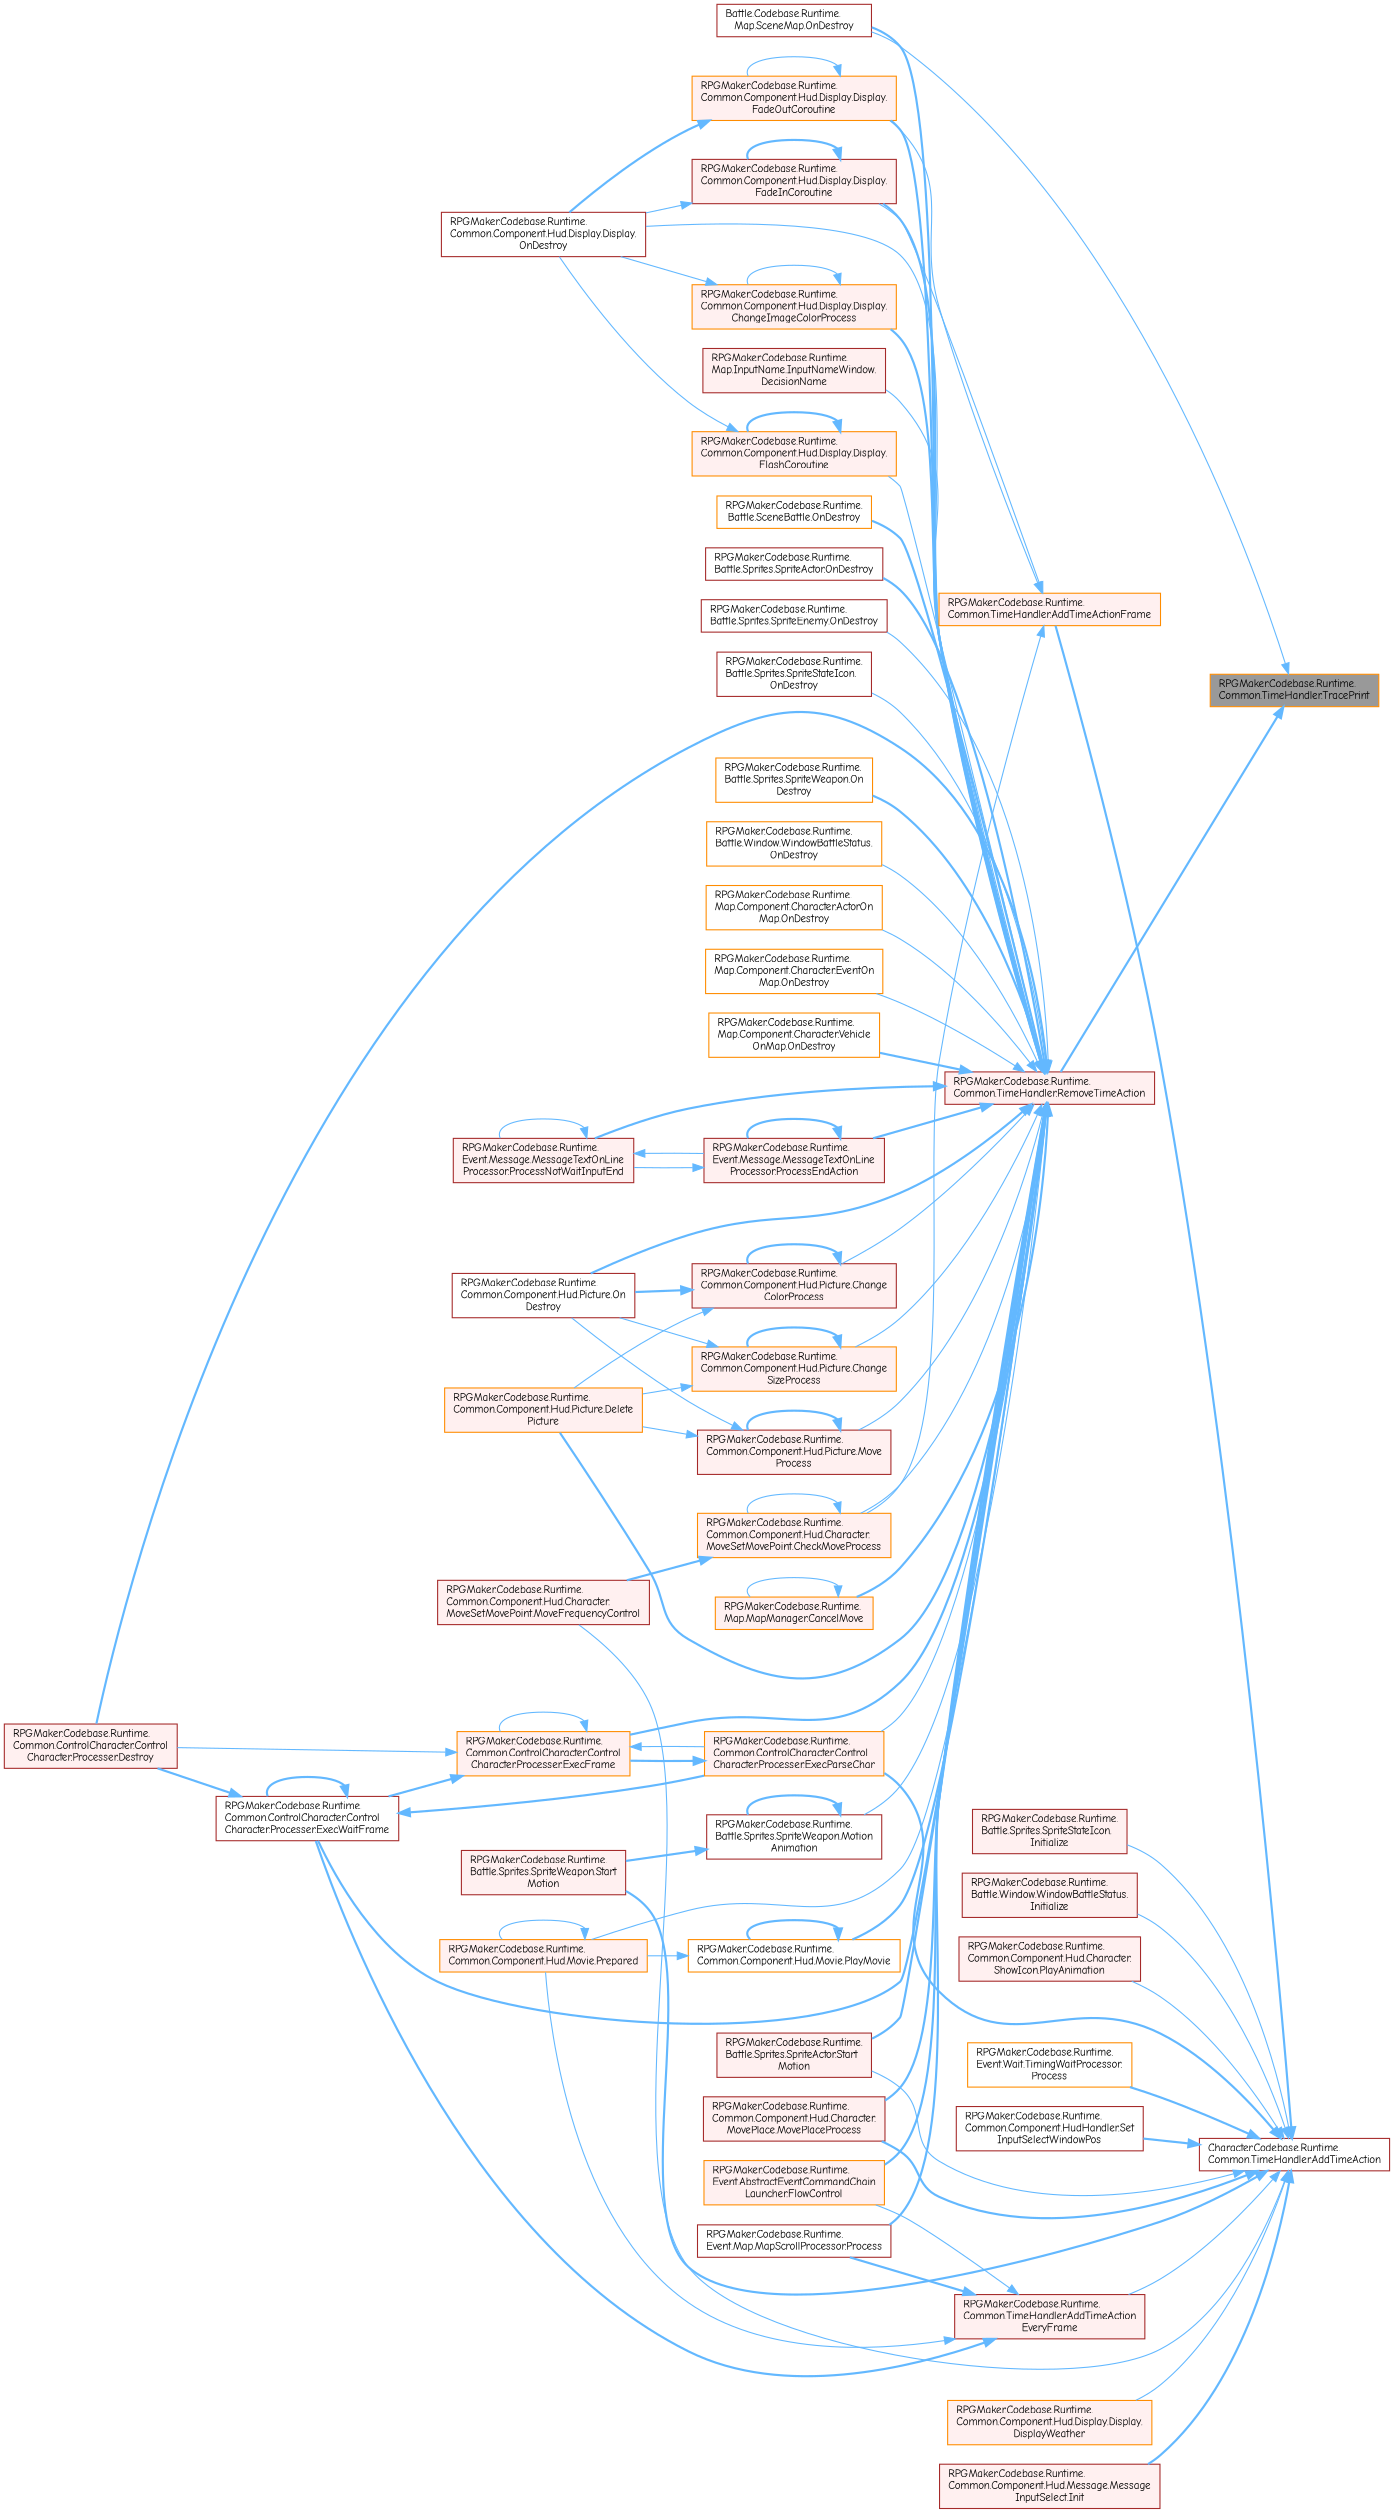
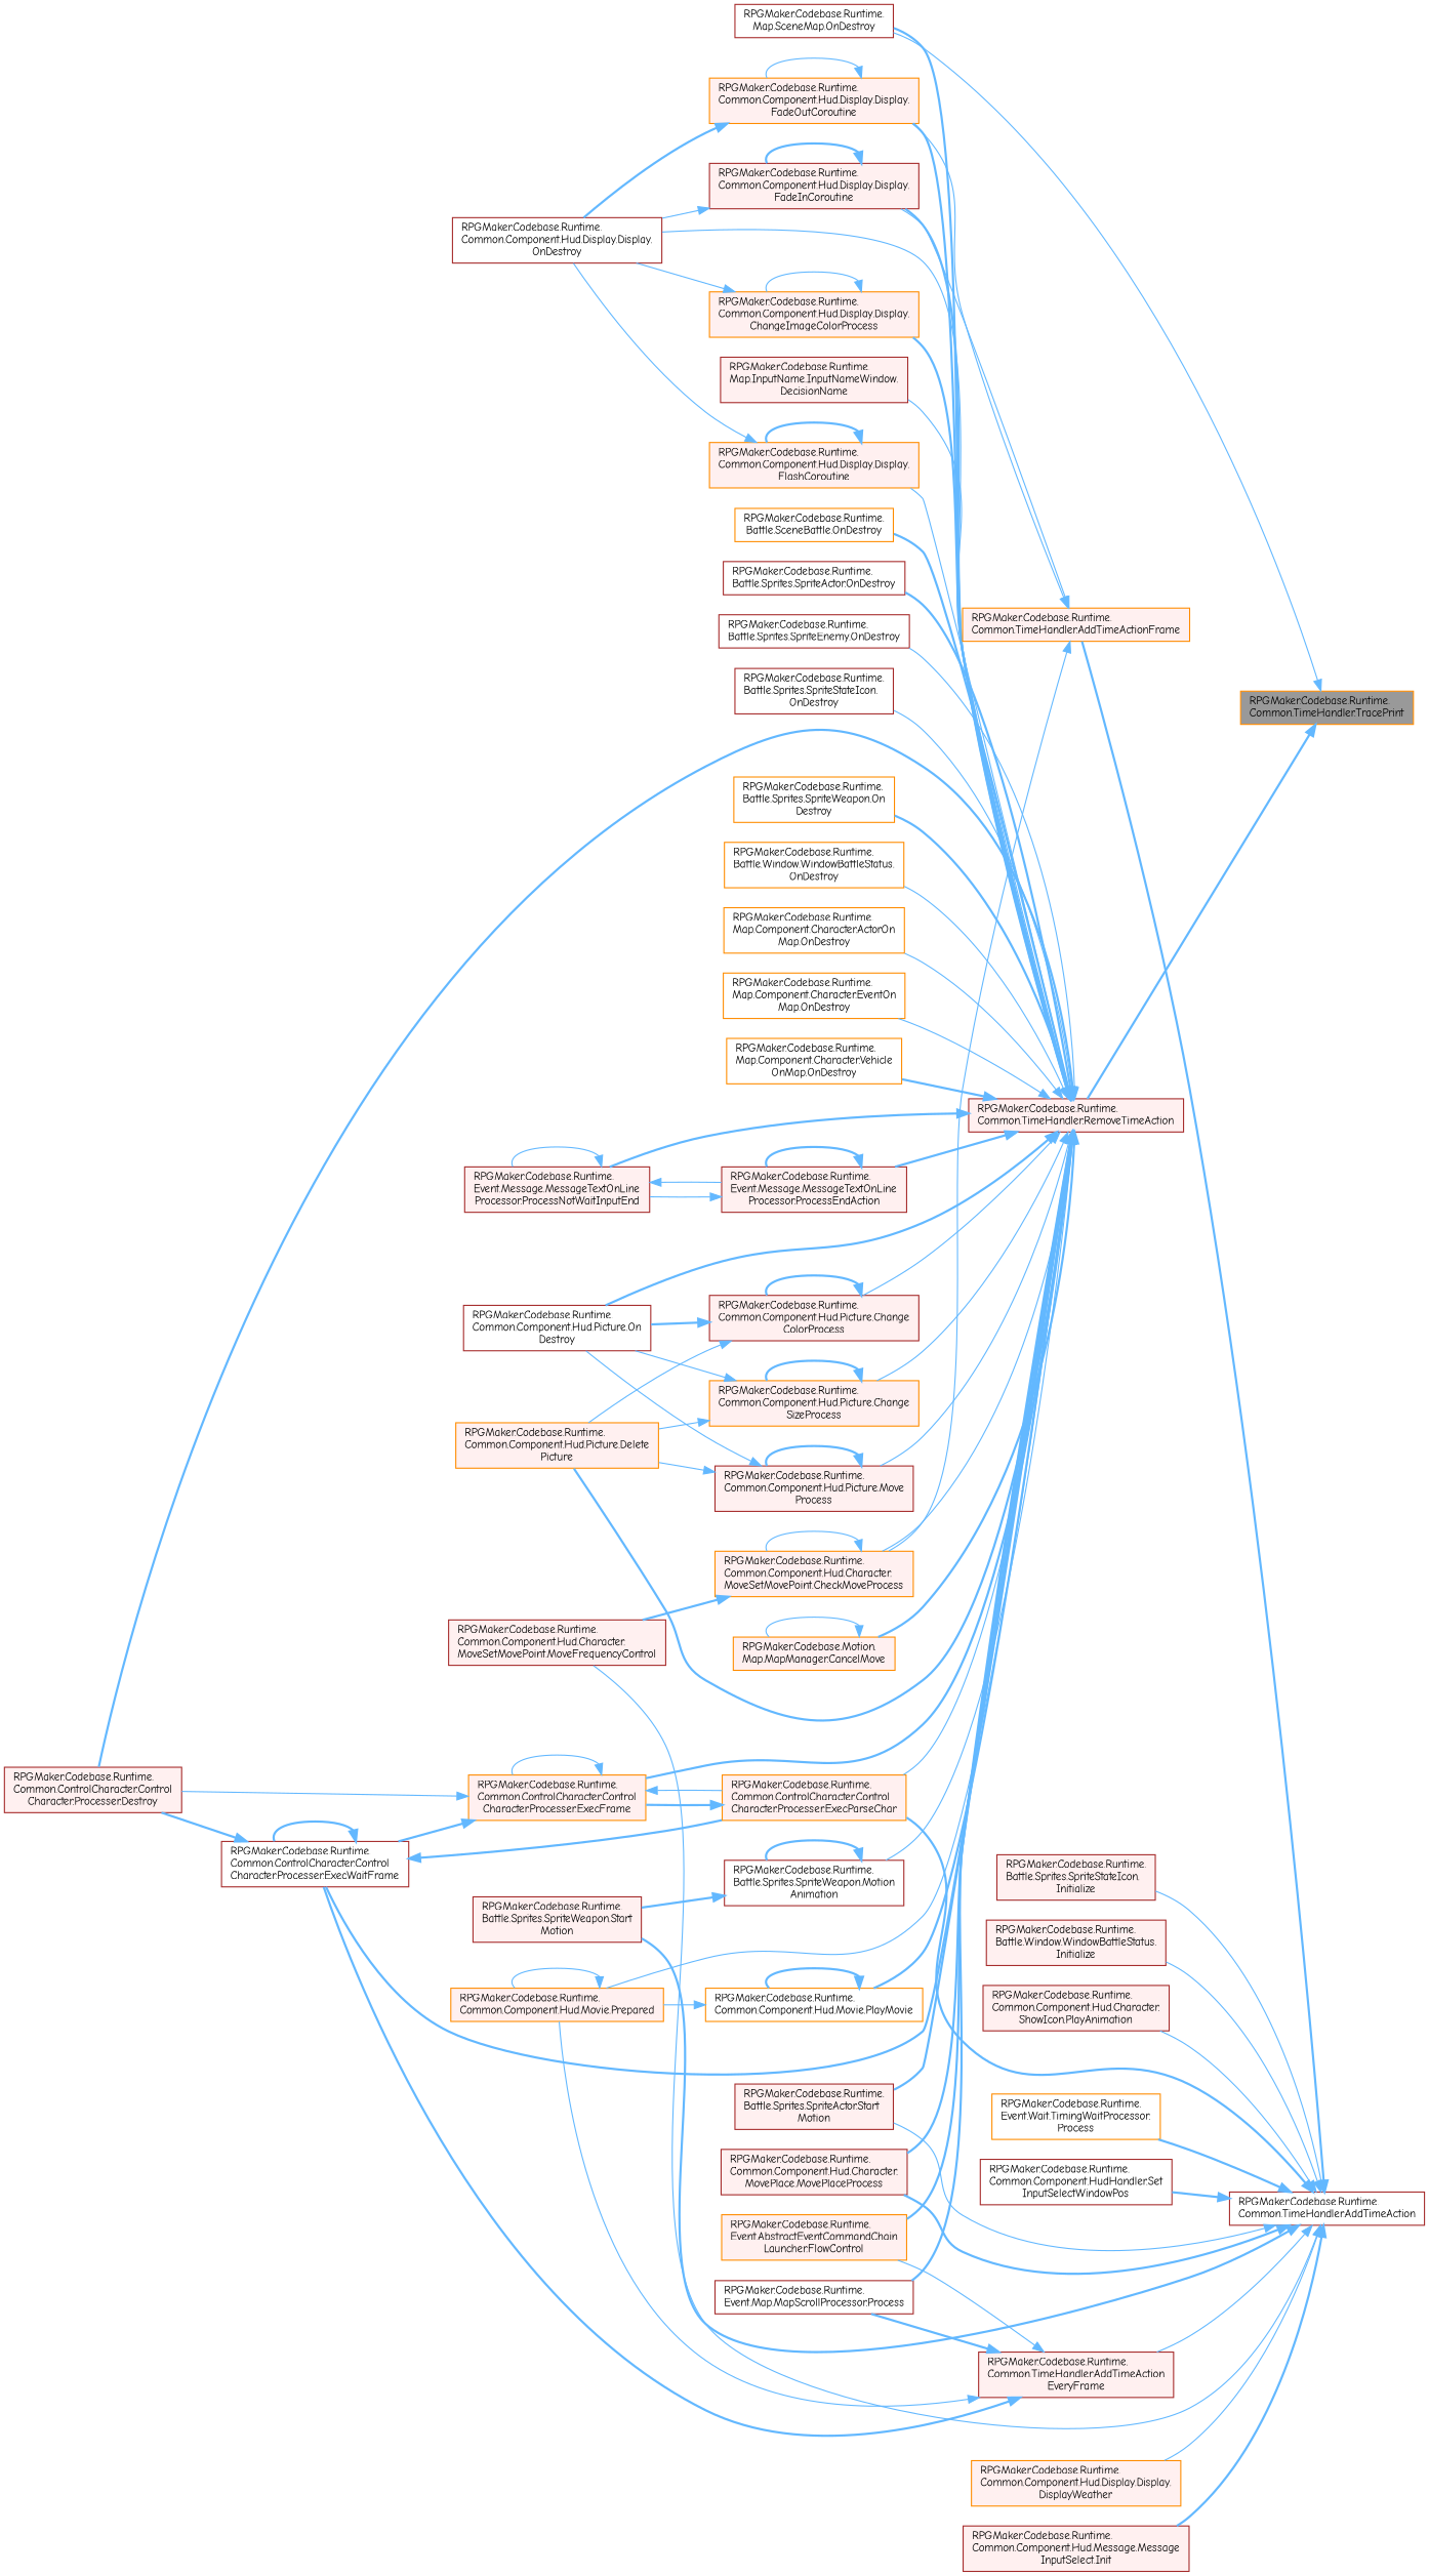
  digraph {
    fontname="Comic Neue"
    rankdir=RL
    node [color=brown fillcolor="#FFF0F0" fontname="Comic Neue" fontsize=10 shape=box style=filled]
    edge [color=steelblue1 dir=back fontname="Comic Neue" fontsize=10 labelfontname=Helvetica labelfontsize=10 style=bold]
    n1 [color=darkorange fillcolor=grey60 fontcolor=black height=0.2 label="RPGMaker.Codebase.Runtime.\lCommon.TimeHandler.TracePrint" width=0.4]
    n2 [height=0.2 label="RPGMaker.Codebase.Runtime.\lCommon.TimeHandler.RemoveTimeAction" width=0.4]
-   n3 [fillcolor=white height=0.2 label="Battle.Codebase.Runtime.\lMap.SceneMap.OnDestroy" width=0.4]
-   n4 [fillcolor=white height=0.2 label="Character.Codebase.Runtime.\lCommon.TimeHandler.AddTimeAction" width=0.4]
+   n3 [fillcolor=white height=0.2 label="RPGMaker.Codebase.Runtime.\lMap.SceneMap.OnDestroy" width=0.4]
+   n4 [fillcolor=white height=0.2 label="RPGMaker.Codebase.Runtime.\lCommon.TimeHandler.AddTimeAction" width=0.4]
    n5 [height=0.2 label="RPGMaker.Codebase.Runtime.\lCommon.TimeHandler.AddTimeAction\lEveryFrame" width=0.4]
    n6 [color=darkorange height=0.2 label="RPGMaker.Codebase.Runtime.\lCommon.ControlCharacter.Control\lCharacter.Processer.ExecParseChar" width=0.4]
    n7 [color=darkorange height=0.2 label="RPGMaker.Codebase.Runtime.\lCommon.TimeHandler.AddTimeActionFrame" width=0.4]
    n8 [height=0.2 label="RPGMaker.Codebase.Runtime.\lCommon.Component.Hud.Character.\lMoveSetMovePoint.MoveFrequencyControl" width=0.4]
    n9 [color=darkorange height=0.2 label="RPGMaker.Codebase.Runtime.\lCommon.Component.Hud.Display.Display.\lDisplayWeather" width=0.4]
    n10 [height=0.2 label="RPGMaker.Codebase.Runtime.\lCommon.Component.Hud.Message.Message\lInputSelect.Init" width=0.4]
    n11 [height=0.2 label="RPGMaker.Codebase.Runtime.\lBattle.Sprites.SpriteStateIcon.\lInitialize" width=0.4]
    n12 [height=0.2 label="RPGMaker.Codebase.Runtime.\lBattle.Window.WindowBattleStatus.\lInitialize" width=0.4]
    n13 [height=0.2 label="RPGMaker.Codebase.Runtime.\lCommon.Component.Hud.Character.\lMovePlace.MovePlaceProcess" width=0.4]
    n14 [height=0.2 label="RPGMaker.Codebase.Runtime.\lCommon.Component.Hud.Character.\lShowIcon.PlayAnimation" width=0.4]
    n15 [color=darkorange fillcolor=white height=0.2 label="RPGMaker.Codebase.Runtime.\lEvent.Wait.TimingWaitProcessor.\lProcess" width=0.4]
    n16 [fillcolor=white height=0.2 label="RPGMaker.Codebase.Runtime.\lCommon.Component.HudHandler.Set\lInputSelectWindowPos" width=0.4]
    n17 [height=0.2 label="RPGMaker.Codebase.Runtime.\lBattle.Sprites.SpriteWeapon.Start\lMotion" width=0.4]
    n18 [height=0.2 label="RPGMaker.Codebase.Runtime.\lBattle.Sprites.SpriteActor.Start\lMotion" width=0.4]
    n19 [fillcolor=white height=0.2 label="RPGMaker.Codebase.Runtime.\lCommon.ControlCharacter.Control\lCharacter.Processer.ExecWaitFrame" width=0.4]
    n20 [color=darkorange height=0.2 label="RPGMaker.Codebase.Runtime.\lEvent.AbstractEventCommandChain\lLauncher.FlowControl" width=0.4]
    n21 [color=darkorange height=0.2 label="RPGMaker.Codebase.Runtime.\lCommon.Component.Hud.Movie.Prepared" width=0.4]
    n22 [fillcolor=white height=0.2 label="RPGMaker.Codebase.Runtime.\lEvent.Map.MapScrollProcessor.Process" width=0.4]
    n23 [height=0.2 label="RPGMaker.Codebase.Runtime.\lCommon.ControlCharacter.Control\lCharacter.Processer.Destroy" width=0.4]
    n24 [color=darkorange height=0.2 label="RPGMaker.Codebase.Runtime.\lCommon.ControlCharacter.Control\lCharacter.Processer.ExecFrame" width=0.4]
    n25 [color=darkorange height=0.2 label="RPGMaker.Codebase.Runtime.\lCommon.Component.Hud.Character.\lMoveSetMovePoint.CheckMoveProcess" width=0.4]
    n26 [height=0.2 label="RPGMaker.Codebase.Runtime.\lCommon.Component.Hud.Display.Display.\lFadeInCoroutine" width=0.4]
    n27 [color=darkorange height=0.2 label="RPGMaker.Codebase.Runtime.\lCommon.Component.Hud.Display.Display.\lFadeOutCoroutine" width=0.4]
    n28 [fillcolor=white height=0.2 label="RPGMaker.Codebase.Runtime.\lCommon.Component.Hud.Display.Display.\lOnDestroy" width=0.4]
-   n29 [color=darkorange height=0.2 label="RPGMaker.Codebase.Runtime.\lMap.MapManager.CancelMove" width=0.4]
+   n29 [color=darkorange height=0.2 label="RPGMaker.Codebase.Motion.\lMap.MapManager.CancelMove" width=0.4]
    n30 [height=0.2 label="RPGMaker.Codebase.Runtime.\lCommon.Component.Hud.Picture.Change\lColorProcess" width=0.4]
    n31 [color=darkorange height=0.2 label="RPGMaker.Codebase.Runtime.\lCommon.Component.Hud.Picture.Delete\lPicture" width=0.4]
    n32 [fillcolor=white height=0.2 label="RPGMaker.Codebase.Runtime.\lCommon.Component.Hud.Picture.On\lDestroy" width=0.4]
    n33 [color=darkorange height=0.2 label="RPGMaker.Codebase.Runtime.\lCommon.Component.Hud.Display.Display.\lChangeImageColorProcess" width=0.4]
    n34 [color=darkorange height=0.2 label="RPGMaker.Codebase.Runtime.\lCommon.Component.Hud.Picture.Change\lSizeProcess" width=0.4]
    n35 [height=0.2 label="RPGMaker.Codebase.Runtime.\lMap.InputName.InputNameWindow.\lDecisionName" width=0.4]
    n36 [color=darkorange height=0.2 label="RPGMaker.Codebase.Runtime.\lCommon.Component.Hud.Display.Display.\lFlashCoroutine" width=0.4]
    n37 [fillcolor=white height=0.2 label="RPGMaker.Codebase.Runtime.\lBattle.Sprites.SpriteWeapon.Motion\lAnimation" width=0.4]
    n38 [height=0.2 label="RPGMaker.Codebase.Runtime.\lCommon.Component.Hud.Picture.Move\lProcess" width=0.4]
    n39 [color=darkorange fillcolor=white height=0.2 label="RPGMaker.Codebase.Runtime.\lBattle.SceneBattle.OnDestroy" width=0.4]
    n40 [fillcolor=white height=0.2 label="RPGMaker.Codebase.Runtime.\lBattle.Sprites.SpriteActor.OnDestroy" width=0.4]
    n41 [fillcolor=white height=0.2 label="RPGMaker.Codebase.Runtime.\lBattle.Sprites.SpriteEnemy.OnDestroy" width=0.4]
    n42 [fillcolor=white height=0.2 label="RPGMaker.Codebase.Runtime.\lBattle.Sprites.SpriteStateIcon.\lOnDestroy" width=0.4]
    n43 [color=darkorange fillcolor=white height=0.2 label="RPGMaker.Codebase.Runtime.\lBattle.Sprites.SpriteWeapon.On\lDestroy" width=0.4]
    n44 [color=darkorange fillcolor=white height=0.2 label="RPGMaker.Codebase.Runtime.\lBattle.Window.WindowBattleStatus.\lOnDestroy" width=0.4]
    n45 [color=darkorange fillcolor=white height=0.2 label="RPGMaker.Codebase.Runtime.\lMap.Component.Character.ActorOn\lMap.OnDestroy" width=0.4]
    n46 [color=darkorange fillcolor=white height=0.2 label="RPGMaker.Codebase.Runtime.\lMap.Component.Character.EventOn\lMap.OnDestroy" width=0.4]
    n47 [color=darkorange fillcolor=white height=0.2 label="RPGMaker.Codebase.Runtime.\lMap.Component.Character.Vehicle\lOnMap.OnDestroy" width=0.4]
    n48 [color=darkorange fillcolor=white height=0.2 label="RPGMaker.Codebase.Runtime.\lCommon.Component.Hud.Movie.PlayMovie" width=0.4]
    n49 [height=0.2 label="RPGMaker.Codebase.Runtime.\lEvent.Message.MessageTextOnLine\lProcessor.ProcessEndAction" width=0.4]
    n50 [height=0.2 label="RPGMaker.Codebase.Runtime.\lEvent.Message.MessageTextOnLine\lProcessor.ProcessNotWaitInputEnd" width=0.4]
    n1 -> n2
    n1 -> n3 [style=solid]
    n2 -> n3
    n2 -> n6 [style=solid]
    n2 -> n13
    n2 -> n18
    n2 -> n19
    n2 -> n20
    n2 -> n21 [style=solid]
    n2 -> n22
    n2 -> n23
    n2 -> n24
    n2 -> n25 [style=solid]
    n2 -> n26
    n2 -> n27
    n2 -> n28 [style=solid]
    n2 -> n29
    n2 -> n30 [style=solid]
    n2 -> n31
    n2 -> n32
    n2 -> n33
    n2 -> n34 [style=solid]
    n2 -> n35 [style=solid]
    n2 -> n36 [style=solid]
    n2 -> n37 [style=solid]
    n2 -> n38 [style=solid]
    n2 -> n39
    n2 -> n40
    n2 -> n41 [style=solid]
    n2 -> n42 [style=solid]
    n2 -> n43
    n2 -> n44 [style=solid]
    n2 -> n45 [style=solid]
    n2 -> n46 [style=solid]
    n2 -> n47
    n2 -> n48
    n2 -> n49
    n2 -> n50
    n4 -> n5 [style=solid]
    n4 -> n6
    n4 -> n7
    n4 -> n8 [style=solid]
    n4 -> n9 [style=solid]
    n4 -> n10
    n4 -> n11 [style=solid]
    n4 -> n12 [style=solid]
    n4 -> n13
    n4 -> n14 [style=solid]
    n4 -> n15
    n4 -> n16
    n4 -> n17
    n4 -> n18 [style=solid]
    n5 -> n19
    n5 -> n20 [style=solid]
    n5 -> n21 [style=solid]
    n5 -> n22
    n6 -> n24
    n7 -> n25 [style=solid]
    n7 -> n26 [style=solid]
    n7 -> n27 [style=solid]
    n19 -> n6
    n19 -> n19
    n19 -> n23
    n21 -> n21 [style=solid]
    n24 -> n6 [style=solid]
    n24 -> n19
    n24 -> n23 [style=solid]
    n24 -> n24 [style=solid]
    n25 -> n8
    n25 -> n25 [style=solid]
    n26 -> n26
    n26 -> n28 [style=solid]
    n27 -> n27 [style=solid]
    n27 -> n28
    n29 -> n29 [style=solid]
    n30 -> n30
    n30 -> n31 [style=solid]
    n30 -> n32
    n33 -> n28 [style=solid]
    n33 -> n33 [style=solid]
    n34 -> n31 [style=solid]
    n34 -> n32 [style=solid]
    n34 -> n34
    n36 -> n28 [style=solid]
    n36 -> n36
    n37 -> n17
    n37 -> n37
    n38 -> n31 [style=solid]
    n38 -> n32 [style=solid]
    n38 -> n38
    n48 -> n21 [style=solid]
    n48 -> n48
    n49 -> n49
    n49 -> n50 [style=solid]
    n50 -> n49 [style=solid]
    n50 -> n50 [style=solid]
  }
